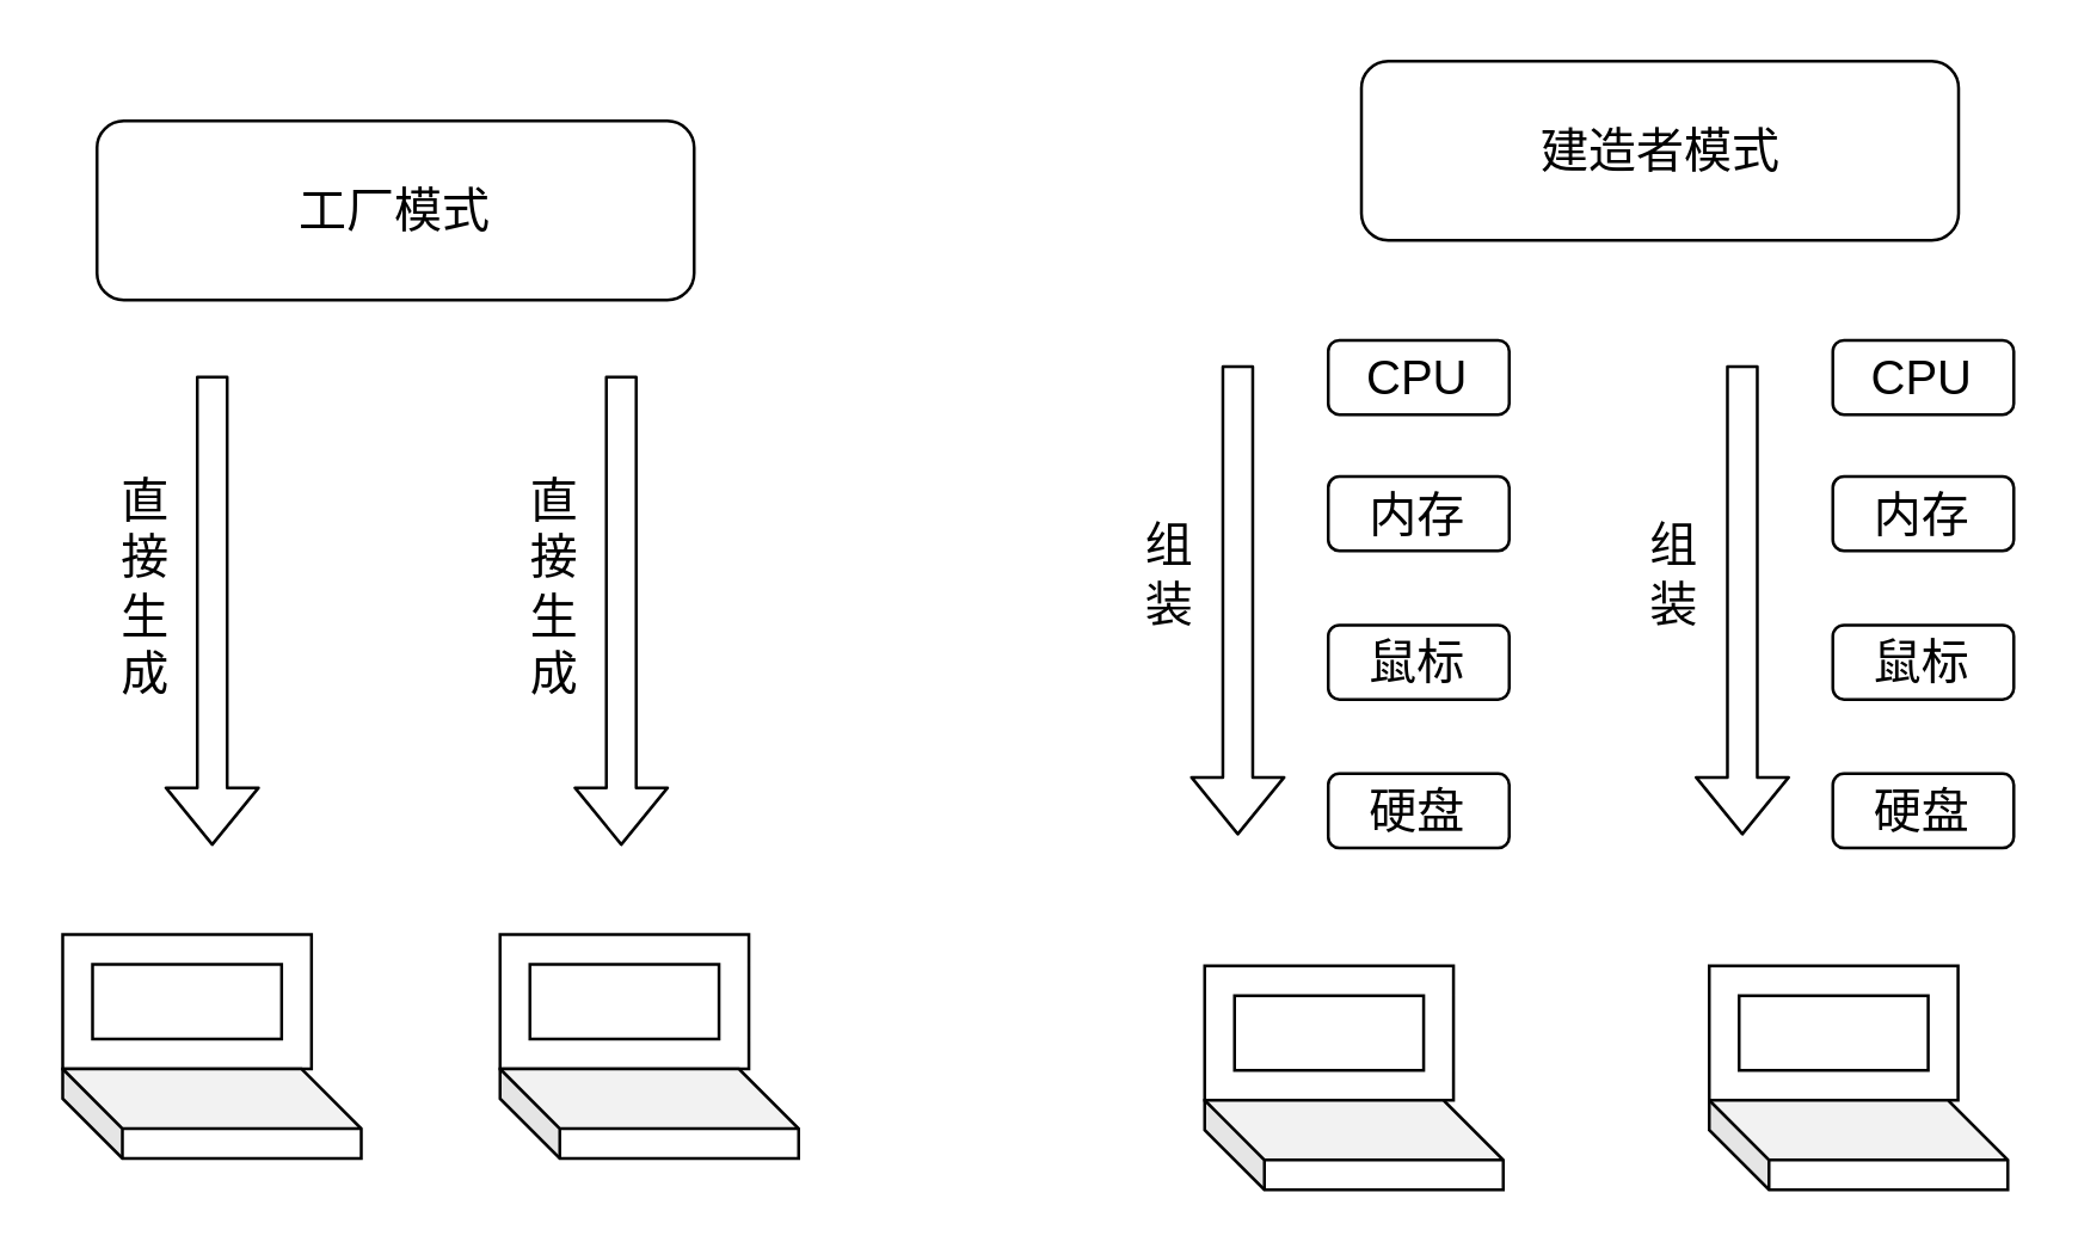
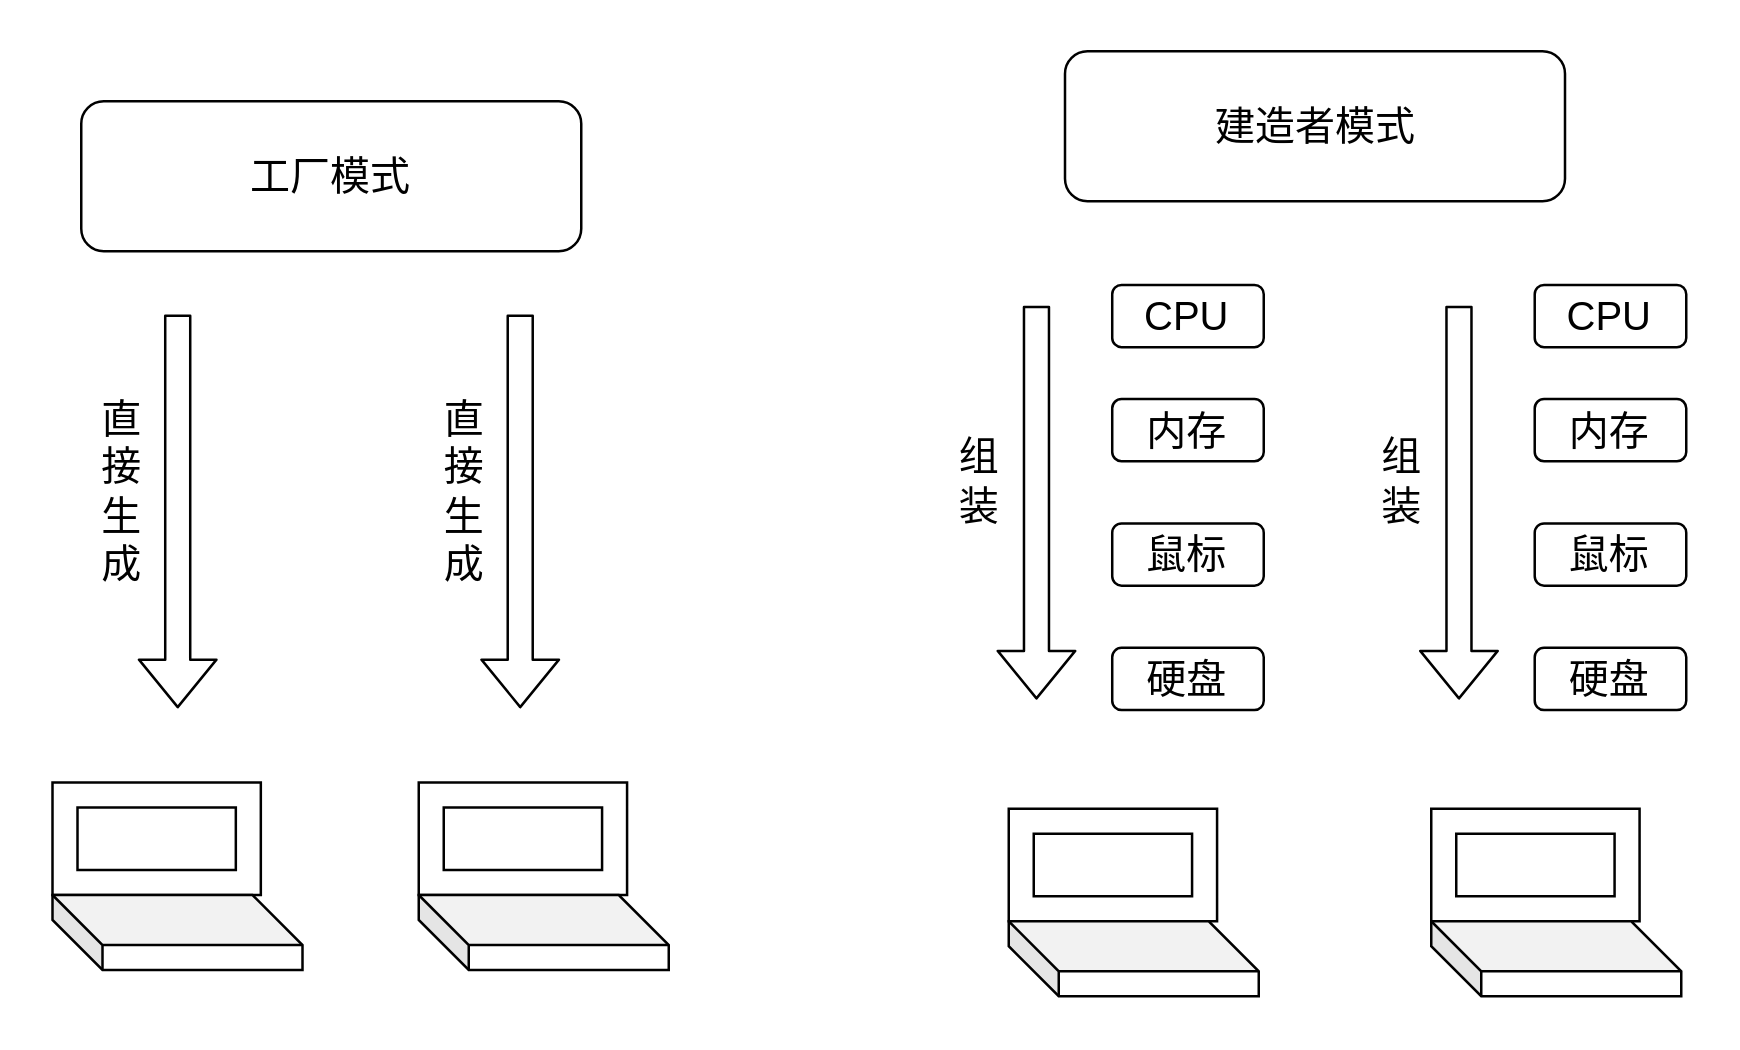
  <mxCell id="0" />
  <mxCell id="1" parent="0" />
  <mxCell id="2" value="" style="group" vertex="1" connectable="0" parent="1"><mxGeometry x="167" y="312.5" width="100" height="75" as="geometry" /></mxCell>
  <mxCell id="3" value="" style="verticalLabelPosition=bottom;verticalAlign=top;html=1;shape=mxgraph.basic.frame;dx=10;fontSize=17;" vertex="1" parent="2"><mxGeometry width="83.333" height="45" as="geometry" /></mxCell>
  <mxCell id="4" value="" style="shape=cube;whiteSpace=wrap;html=1;boundedLbl=1;backgroundOutline=1;darkOpacity=0.05;darkOpacity2=0.1;fontSize=17;" vertex="1" parent="2"><mxGeometry y="45" width="100" height="30" as="geometry" /></mxCell>
  <mxCell id="5" value="" style="group" vertex="1" connectable="0" parent="1"><mxGeometry x="380" y="113.5" width="125" height="284.5" as="geometry" /></mxCell>
  <mxCell id="6" value="" style="group" vertex="1" connectable="0" parent="5"><mxGeometry x="23" y="209.5" width="100" height="75" as="geometry" /></mxCell>
  <mxCell id="7" value="" style="verticalLabelPosition=bottom;verticalAlign=top;html=1;shape=mxgraph.basic.frame;dx=10;fontSize=17;" vertex="1" parent="6"><mxGeometry width="83.333" height="45" as="geometry" /></mxCell>
  <mxCell id="8" value="" style="shape=cube;whiteSpace=wrap;html=1;boundedLbl=1;backgroundOutline=1;darkOpacity=0.05;darkOpacity2=0.1;fontSize=17;" vertex="1" parent="6"><mxGeometry y="45" width="100" height="30" as="geometry" /></mxCell>
  <mxCell id="9" value="" style="group" vertex="1" connectable="0" parent="5"><mxGeometry width="125" height="170" as="geometry" /></mxCell>
  <mxCell id="10" value="CPU" style="rounded=1;whiteSpace=wrap;html=1;fontSize=16;" vertex="1" parent="9"><mxGeometry x="64.394" width="60.606" height="24.878" as="geometry" /></mxCell>
  <mxCell id="11" value="内存" style="rounded=1;whiteSpace=wrap;html=1;fontSize=16;" vertex="1" parent="9"><mxGeometry x="64.394" y="45.61" width="60.606" height="24.878" as="geometry" /></mxCell>
  <mxCell id="12" value="硬盘" style="rounded=1;whiteSpace=wrap;html=1;fontSize=16;" vertex="1" parent="9"><mxGeometry x="64.394" y="145.122" width="60.606" height="24.878" as="geometry" /></mxCell>
  <mxCell id="13" value="鼠标" style="rounded=1;whiteSpace=wrap;html=1;fontSize=16;" vertex="1" parent="9"><mxGeometry x="64.394" y="95.366" width="60.606" height="24.878" as="geometry" /></mxCell>
  <mxCell id="14" value="" style="shape=flexArrow;endArrow=classic;html=1;fontSize=16;" edge="1" parent="9"><mxGeometry width="50" height="50" relative="1" as="geometry"><mxPoint x="34.091" y="8.293" as="sourcePoint" /><mxPoint x="34.091" y="165.854" as="targetPoint" /></mxGeometry></mxCell>
  <mxCell id="15" value="组装" style="text;html=1;strokeColor=none;fillColor=none;align=center;verticalAlign=middle;whiteSpace=wrap;rounded=0;fontSize=16;horizontal=1;" vertex="1" parent="9"><mxGeometry y="53.902" width="22.727" height="49.756" as="geometry" /></mxCell>
  <mxCell id="16" value="" style="group" vertex="1" connectable="0" parent="1"><mxGeometry x="549" y="113.5" width="125" height="284.5" as="geometry" /></mxCell>
  <mxCell id="17" value="" style="group" vertex="1" connectable="0" parent="16"><mxGeometry x="23" y="209.5" width="100" height="75" as="geometry" /></mxCell>
  <mxCell id="18" value="" style="verticalLabelPosition=bottom;verticalAlign=top;html=1;shape=mxgraph.basic.frame;dx=10;fontSize=17;" vertex="1" parent="17"><mxGeometry width="83.333" height="45" as="geometry" /></mxCell>
  <mxCell id="19" value="" style="shape=cube;whiteSpace=wrap;html=1;boundedLbl=1;backgroundOutline=1;darkOpacity=0.05;darkOpacity2=0.1;fontSize=17;" vertex="1" parent="17"><mxGeometry y="45" width="100" height="30" as="geometry" /></mxCell>
  <mxCell id="20" value="" style="group" vertex="1" connectable="0" parent="16"><mxGeometry width="125" height="170" as="geometry" /></mxCell>
  <mxCell id="21" value="CPU" style="rounded=1;whiteSpace=wrap;html=1;fontSize=16;" vertex="1" parent="20"><mxGeometry x="64.394" width="60.606" height="24.878" as="geometry" /></mxCell>
  <mxCell id="22" value="内存" style="rounded=1;whiteSpace=wrap;html=1;fontSize=16;" vertex="1" parent="20"><mxGeometry x="64.394" y="45.61" width="60.606" height="24.878" as="geometry" /></mxCell>
  <mxCell id="23" value="硬盘" style="rounded=1;whiteSpace=wrap;html=1;fontSize=16;" vertex="1" parent="20"><mxGeometry x="64.394" y="145.122" width="60.606" height="24.878" as="geometry" /></mxCell>
  <mxCell id="24" value="鼠标" style="rounded=1;whiteSpace=wrap;html=1;fontSize=16;" vertex="1" parent="20"><mxGeometry x="64.394" y="95.366" width="60.606" height="24.878" as="geometry" /></mxCell>
  <mxCell id="25" value="" style="shape=flexArrow;endArrow=classic;html=1;fontSize=16;" edge="1" parent="20"><mxGeometry width="50" height="50" relative="1" as="geometry"><mxPoint x="34.091" y="8.293" as="sourcePoint" /><mxPoint x="34.091" y="165.854" as="targetPoint" /></mxGeometry></mxCell>
  <mxCell id="26" value="组装" style="text;html=1;strokeColor=none;fillColor=none;align=center;verticalAlign=middle;whiteSpace=wrap;rounded=0;fontSize=16;horizontal=1;" vertex="1" parent="20"><mxGeometry y="53.902" width="22.727" height="49.756" as="geometry" /></mxCell>
  <mxCell id="27" value="" style="group" vertex="1" connectable="0" parent="1"><mxGeometry x="20.5" y="312.5" width="100" height="75" as="geometry" /></mxCell>
  <mxCell id="28" value="" style="verticalLabelPosition=bottom;verticalAlign=top;html=1;shape=mxgraph.basic.frame;dx=10;fontSize=17;" vertex="1" parent="27"><mxGeometry width="83.333" height="45" as="geometry" /></mxCell>
  <mxCell id="29" value="" style="shape=cube;whiteSpace=wrap;html=1;boundedLbl=1;backgroundOutline=1;darkOpacity=0.05;darkOpacity2=0.1;fontSize=17;" vertex="1" parent="27"><mxGeometry y="45" width="100" height="30" as="geometry" /></mxCell>
  <mxCell id="30" value="" style="group" vertex="1" connectable="0" parent="1"><mxGeometry x="173.5" y="125.293" width="34.091" height="157.561" as="geometry" /></mxCell>
  <mxCell id="31" value="" style="shape=flexArrow;endArrow=classic;html=1;fontSize=16;" edge="1" parent="30"><mxGeometry width="50" height="50" relative="1" as="geometry"><mxPoint x="34.091" as="sourcePoint" /><mxPoint x="34.091" y="157.561" as="targetPoint" /></mxGeometry></mxCell>
  <mxCell id="32" value="直接生成" style="text;html=1;strokeColor=none;fillColor=none;align=center;verticalAlign=middle;whiteSpace=wrap;rounded=0;fontSize=16;horizontal=1;" vertex="1" parent="30"><mxGeometry y="45.61" width="22.727" height="49.756" as="geometry" /></mxCell>
  <mxCell id="33" value="" style="group" vertex="1" connectable="0" parent="1"><mxGeometry x="36.5" y="125.293" width="34.091" height="157.561" as="geometry" /></mxCell>
  <mxCell id="34" value="" style="shape=flexArrow;endArrow=classic;html=1;fontSize=16;" edge="1" parent="33"><mxGeometry width="50" height="50" relative="1" as="geometry"><mxPoint x="34.091" as="sourcePoint" /><mxPoint x="34.091" y="157.561" as="targetPoint" /></mxGeometry></mxCell>
  <mxCell id="35" value="直接生成" style="text;html=1;strokeColor=none;fillColor=none;align=center;verticalAlign=middle;whiteSpace=wrap;rounded=0;fontSize=16;horizontal=1;" vertex="1" parent="33"><mxGeometry y="45.61" width="22.727" height="49.756" as="geometry" /></mxCell>
  <mxCell id="36" value="工厂模式" style="rounded=1;whiteSpace=wrap;html=1;fontSize=16;" vertex="1" parent="1"><mxGeometry x="32" y="40" width="200" height="60" as="geometry" /></mxCell>
- <mxCell id="37" value="建造者模式" style="rounded=1;whiteSpace=wrap;html=1;fontSize=16;" vertex="1" parent="1"><mxGeometry x="455.5" y="20" width="200" height="60" as="geometry" /></mxCell>
+ <mxCell id="37" value="建造者模式" style="rounded=1;whiteSpace=wrap;html=1;fontSize=16;" vertex="1" parent="1"><mxGeometry x="425.5" y="20" width="200" height="60" as="geometry" /></mxCell>
